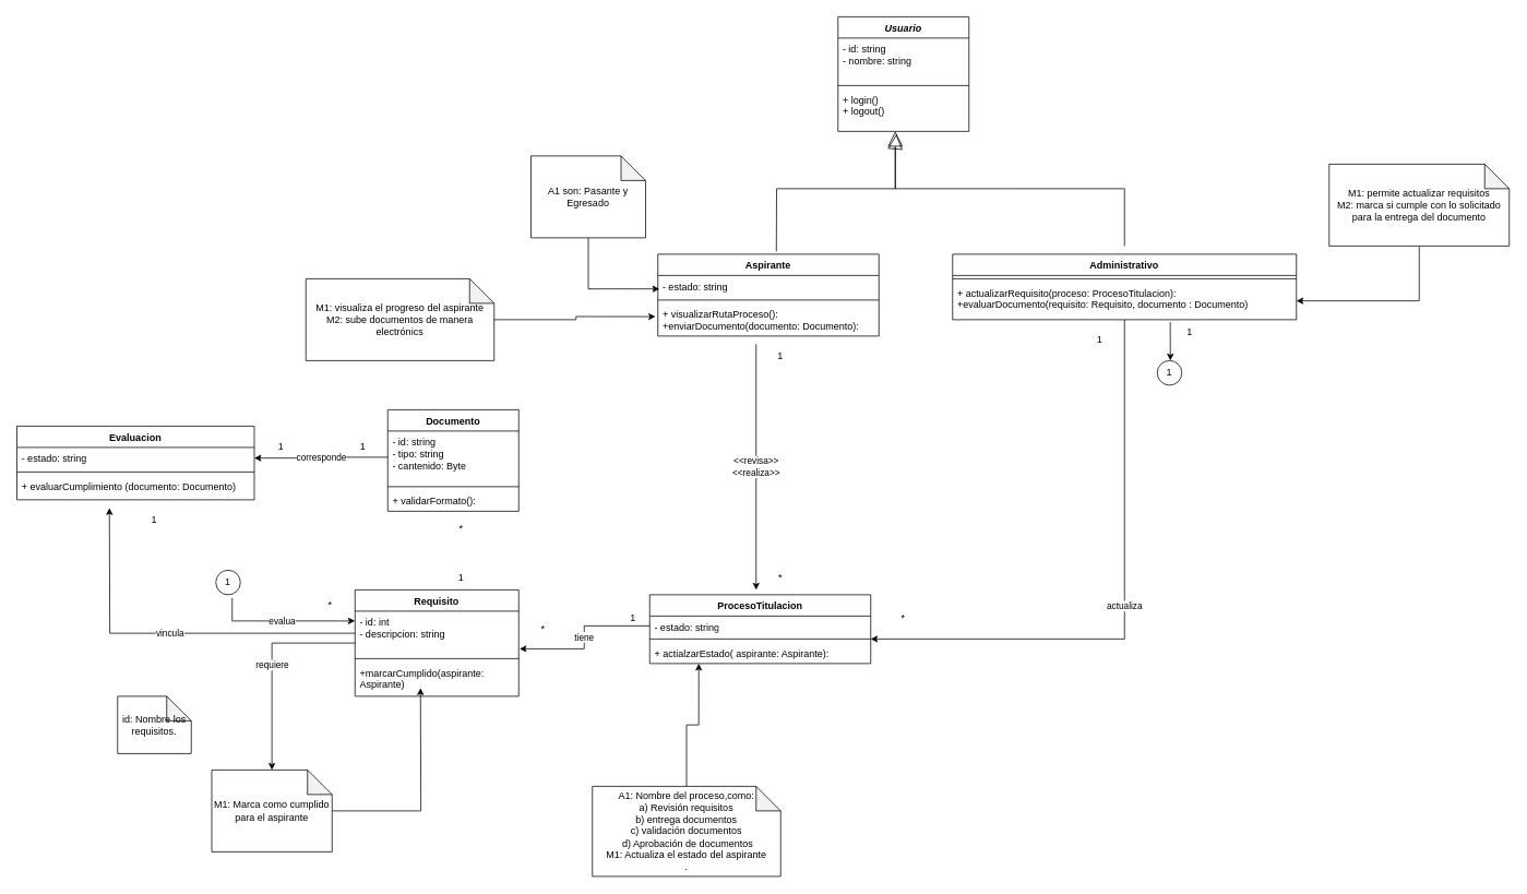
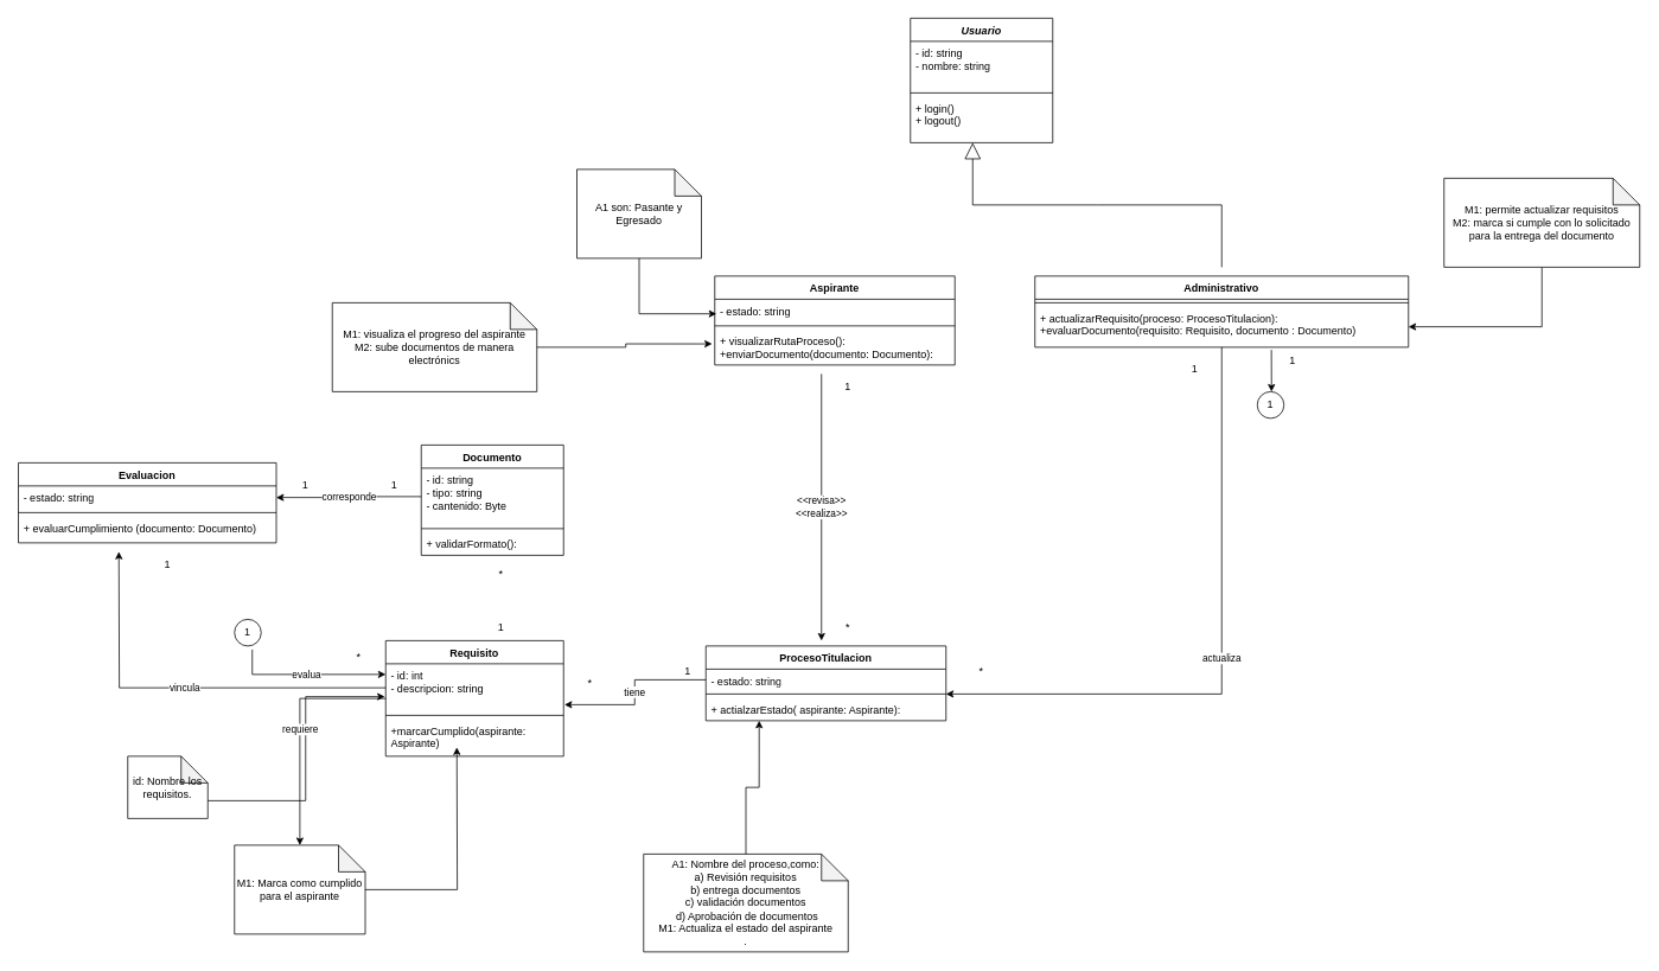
  <mxCell id="0" />
  <mxCell id="1" parent="0" />
  <mxCell id="2" value="&lt;i&gt;Usuario&lt;/i&gt;" style="swimlane;fontStyle=1;align=center;verticalAlign=top;childLayout=stackLayout;horizontal=1;startSize=26;horizontalStack=0;resizeParent=1;resizeParentMax=0;resizeLast=0;collapsible=1;marginBottom=0;whiteSpace=wrap;html=1;" parent="1" vertex="1"><mxGeometry x="1023" y="20" width="160" height="140" as="geometry" /></mxCell>
  <mxCell id="3" value="&lt;div&gt;- id: string&lt;/div&gt;&lt;div&gt;- nombre: string&lt;/div&gt;" style="text;strokeColor=none;fillColor=none;align=left;verticalAlign=top;spacingLeft=4;spacingRight=4;overflow=hidden;rotatable=0;points=[[0,0.5],[1,0.5]];portConstraint=eastwest;whiteSpace=wrap;html=1;" parent="2" vertex="1"><mxGeometry y="26" width="160" height="54" as="geometry" /></mxCell>
  <mxCell id="4" value="" style="line;strokeWidth=1;fillColor=none;align=left;verticalAlign=middle;spacingTop=-1;spacingLeft=3;spacingRight=3;rotatable=0;labelPosition=right;points=[];portConstraint=eastwest;strokeColor=inherit;" parent="2" vertex="1"><mxGeometry y="80" width="160" height="8" as="geometry" /></mxCell>
  <mxCell id="5" value="&lt;div&gt;+ login()&lt;/div&gt;&lt;div&gt;+ logout()&lt;br&gt;&lt;/div&gt;" style="text;strokeColor=none;fillColor=none;align=left;verticalAlign=top;spacingLeft=4;spacingRight=4;overflow=hidden;rotatable=0;points=[[0,0.5],[1,0.5]];portConstraint=eastwest;whiteSpace=wrap;html=1;" parent="2" vertex="1"><mxGeometry y="88" width="160" height="52" as="geometry" /></mxCell>
  <mxCell id="6" value="Aspirante" style="swimlane;fontStyle=1;align=center;verticalAlign=top;childLayout=stackLayout;horizontal=1;startSize=26;horizontalStack=0;resizeParent=1;resizeParentMax=0;resizeLast=0;collapsible=1;marginBottom=0;whiteSpace=wrap;html=1;" parent="1" vertex="1"><mxGeometry x="803" y="310" width="270" height="100" as="geometry" /></mxCell>
  <mxCell id="7" value="- estado: string" style="text;strokeColor=none;fillColor=none;align=left;verticalAlign=top;spacingLeft=4;spacingRight=4;overflow=hidden;rotatable=0;points=[[0,0.5],[1,0.5]];portConstraint=eastwest;whiteSpace=wrap;html=1;" parent="6" vertex="1"><mxGeometry y="26" width="270" height="26" as="geometry" /></mxCell>
  <mxCell id="8" value="" style="line;strokeWidth=1;fillColor=none;align=left;verticalAlign=middle;spacingTop=-1;spacingLeft=3;spacingRight=3;rotatable=0;labelPosition=right;points=[];portConstraint=eastwest;strokeColor=inherit;" parent="6" vertex="1"><mxGeometry y="52" width="270" height="8" as="geometry" /></mxCell>
  <mxCell id="9" value="&lt;div&gt;+ visualizarRutaProceso():&lt;/div&gt;&lt;div&gt;+enviarDocumento(documento: Documento):&lt;br&gt;&lt;/div&gt;" style="text;strokeColor=none;fillColor=none;align=left;verticalAlign=top;spacingLeft=4;spacingRight=4;overflow=hidden;rotatable=0;points=[[0,0.5],[1,0.5]];portConstraint=eastwest;whiteSpace=wrap;html=1;" parent="6" vertex="1"><mxGeometry y="60" width="270" height="40" as="geometry" /></mxCell>
  <mxCell id="10" value="Administrativo" style="swimlane;fontStyle=1;align=center;verticalAlign=top;childLayout=stackLayout;horizontal=1;startSize=26;horizontalStack=0;resizeParent=1;resizeParentMax=0;resizeLast=0;collapsible=1;marginBottom=0;whiteSpace=wrap;html=1;" parent="1" vertex="1"><mxGeometry x="1163" y="310" width="420" height="80" as="geometry" /></mxCell>
  <mxCell id="11" value="" style="line;strokeWidth=1;fillColor=none;align=left;verticalAlign=middle;spacingTop=-1;spacingLeft=3;spacingRight=3;rotatable=0;labelPosition=right;points=[];portConstraint=eastwest;strokeColor=inherit;" parent="10" vertex="1"><mxGeometry y="26" width="420" height="8" as="geometry" /></mxCell>
  <mxCell id="12" value="&lt;div&gt;+ actualizarRequisito(proceso: ProcesoTitulacion):&lt;/div&gt;&lt;div&gt;+evaluarDocumento(requisito: Requisito, documento : Documento)&lt;br&gt;&lt;/div&gt;" style="text;strokeColor=none;fillColor=none;align=left;verticalAlign=top;spacingLeft=4;spacingRight=4;overflow=hidden;rotatable=0;points=[[0,0.5],[1,0.5]];portConstraint=eastwest;whiteSpace=wrap;html=1;" parent="10" vertex="1"><mxGeometry y="34" width="420" height="46" as="geometry" /></mxCell>
  <mxCell id="13" style="edgeStyle=orthogonalEdgeStyle;rounded=0;orthogonalLoop=1;jettySize=auto;html=1;entryX=1;entryY=0.5;entryDx=0;entryDy=0;" parent="1" source="14" target="12" edge="1"><mxGeometry relative="1" as="geometry" /></mxCell>
  <mxCell id="14" value="&lt;div&gt;M1: permite actualizar requisitos&lt;/div&gt;&lt;div&gt;M2: marca si cumple con lo solicitado para la entrega del documento&lt;br&gt;&lt;/div&gt;" style="shape=note;whiteSpace=wrap;html=1;backgroundOutline=1;darkOpacity=0.05;" parent="1" vertex="1"><mxGeometry x="1623" y="200" width="220" height="100" as="geometry" /></mxCell>
  <mxCell id="15" value="A1 son: Pasante y Egresado" style="shape=note;whiteSpace=wrap;html=1;backgroundOutline=1;darkOpacity=0.05;" parent="1" vertex="1"><mxGeometry x="648" y="190" width="140" height="100" as="geometry" /></mxCell>
  <mxCell id="16" style="edgeStyle=orthogonalEdgeStyle;rounded=0;orthogonalLoop=1;jettySize=auto;html=1;entryX=0.007;entryY=0.632;entryDx=0;entryDy=0;entryPerimeter=0;" parent="1" source="15" target="7" edge="1"><mxGeometry relative="1" as="geometry" /></mxCell>
  <mxCell id="17" value="&lt;div&gt;M1: visualiza el progreso del aspirante&lt;/div&gt;&lt;div&gt;M2: sube documentos de manera electrónics&lt;br&gt;&lt;/div&gt;" style="shape=note;whiteSpace=wrap;html=1;backgroundOutline=1;darkOpacity=0.05;" parent="1" vertex="1"><mxGeometry x="373" y="340" width="230" height="100" as="geometry" /></mxCell>
  <mxCell id="18" style="edgeStyle=orthogonalEdgeStyle;rounded=0;orthogonalLoop=1;jettySize=auto;html=1;entryX=-0.011;entryY=0.406;entryDx=0;entryDy=0;entryPerimeter=0;" parent="1" source="17" target="9" edge="1"><mxGeometry relative="1" as="geometry" /></mxCell>
  <mxCell id="19" value="" style="endArrow=block;endSize=16;endFill=0;html=1;rounded=0;exitX=0.5;exitY=0;exitDx=0;exitDy=0;" parent="1" edge="1"><mxGeometry width="160" relative="1" as="geometry"><mxPoint x="1373" y="300" as="sourcePoint" /><mxPoint x="1093" y="160" as="targetPoint" /><Array as="points"><mxPoint x="1373" y="230" /><mxPoint x="1233" y="230" /><mxPoint x="1093" y="230" /></Array></mxGeometry></mxCell>
- <mxCell id="20" value="" style="endArrow=block;endSize=16;endFill=0;html=1;rounded=0;exitX=0.536;exitY=-0.033;exitDx=0;exitDy=0;exitPerimeter=0;entryX=0.446;entryY=1.064;entryDx=0;entryDy=0;entryPerimeter=0;" parent="1" source="6" target="5" edge="1"><mxGeometry width="160" relative="1" as="geometry"><mxPoint x="1203" y="230" as="sourcePoint" /><mxPoint x="1363" y="230" as="targetPoint" /><Array as="points"><mxPoint x="948" y="230" /><mxPoint x="1093" y="230" /><mxPoint x="1093" y="180" /></Array></mxGeometry></mxCell>
  <mxCell id="21" value="ProcesoTitulacion" style="swimlane;fontStyle=1;align=center;verticalAlign=top;childLayout=stackLayout;horizontal=1;startSize=26;horizontalStack=0;resizeParent=1;resizeParentMax=0;resizeLast=0;collapsible=1;marginBottom=0;whiteSpace=wrap;html=1;" parent="1" vertex="1"><mxGeometry x="793" y="726" width="270" height="84" as="geometry" /></mxCell>
  <mxCell id="22" value="&lt;div&gt;- estado: string&lt;br&gt;&lt;/div&gt;" style="text;strokeColor=none;fillColor=none;align=left;verticalAlign=top;spacingLeft=4;spacingRight=4;overflow=hidden;rotatable=0;points=[[0,0.5],[1,0.5]];portConstraint=eastwest;whiteSpace=wrap;html=1;" parent="21" vertex="1"><mxGeometry y="26" width="270" height="24" as="geometry" /></mxCell>
  <mxCell id="23" value="" style="line;strokeWidth=1;fillColor=none;align=left;verticalAlign=middle;spacingTop=-1;spacingLeft=3;spacingRight=3;rotatable=0;labelPosition=right;points=[];portConstraint=eastwest;strokeColor=inherit;" parent="21" vertex="1"><mxGeometry y="50" width="270" height="8" as="geometry" /></mxCell>
  <mxCell id="24" value="+ actialzarEstado( aspirante: Aspirante):" style="text;strokeColor=none;fillColor=none;align=left;verticalAlign=top;spacingLeft=4;spacingRight=4;overflow=hidden;rotatable=0;points=[[0,0.5],[1,0.5]];portConstraint=eastwest;whiteSpace=wrap;html=1;" parent="21" vertex="1"><mxGeometry y="58" width="270" height="26" as="geometry" /></mxCell>
  <mxCell id="25" value="Requisito" style="swimlane;fontStyle=1;align=center;verticalAlign=top;childLayout=stackLayout;horizontal=1;startSize=26;horizontalStack=0;resizeParent=1;resizeParentMax=0;resizeLast=0;collapsible=1;marginBottom=0;whiteSpace=wrap;html=1;" parent="1" vertex="1"><mxGeometry x="433" y="720" width="200" height="130" as="geometry" /></mxCell>
  <mxCell id="26" value="vincula" style="edgeStyle=orthogonalEdgeStyle;rounded=0;orthogonalLoop=1;jettySize=auto;html=1;" edge="1" parent="25" source="27"><mxGeometry relative="1" as="geometry"><mxPoint x="-300" y="-100" as="targetPoint" /></mxGeometry></mxCell>
  <mxCell id="27" value="&lt;div&gt;- id: int&lt;br&gt;&lt;/div&gt;&lt;div&gt;- descripcion: string&lt;br&gt;&lt;/div&gt;" style="text;strokeColor=none;fillColor=none;align=left;verticalAlign=top;spacingLeft=4;spacingRight=4;overflow=hidden;rotatable=0;points=[[0,0.5],[1,0.5]];portConstraint=eastwest;whiteSpace=wrap;html=1;" parent="25" vertex="1"><mxGeometry y="26" width="200" height="54" as="geometry" /></mxCell>
  <mxCell id="28" value="" style="line;strokeWidth=1;fillColor=none;align=left;verticalAlign=middle;spacingTop=-1;spacingLeft=3;spacingRight=3;rotatable=0;labelPosition=right;points=[];portConstraint=eastwest;strokeColor=inherit;" parent="25" vertex="1"><mxGeometry y="80" width="200" height="8" as="geometry" /></mxCell>
  <mxCell id="29" value="+marcarCumplido(aspirante: Aspirante)" style="text;strokeColor=none;fillColor=none;align=left;verticalAlign=top;spacingLeft=4;spacingRight=4;overflow=hidden;rotatable=0;points=[[0,0.5],[1,0.5]];portConstraint=eastwest;whiteSpace=wrap;html=1;" parent="25" vertex="1"><mxGeometry y="88" width="200" height="42" as="geometry" /></mxCell>
  <mxCell id="30" value="Documento" style="swimlane;fontStyle=1;align=center;verticalAlign=top;childLayout=stackLayout;horizontal=1;startSize=26;horizontalStack=0;resizeParent=1;resizeParentMax=0;resizeLast=0;collapsible=1;marginBottom=0;whiteSpace=wrap;html=1;" parent="1" vertex="1"><mxGeometry x="473" y="500" width="160" height="124" as="geometry" /></mxCell>
  <mxCell id="31" value="&lt;div&gt;- id: string&lt;/div&gt;&lt;div&gt;- tipo: string&lt;/div&gt;&lt;div&gt;- cantenido: Byte&lt;br&gt;&lt;/div&gt;" style="text;strokeColor=none;fillColor=none;align=left;verticalAlign=top;spacingLeft=4;spacingRight=4;overflow=hidden;rotatable=0;points=[[0,0.5],[1,0.5]];portConstraint=eastwest;whiteSpace=wrap;html=1;" parent="30" vertex="1"><mxGeometry y="26" width="160" height="64" as="geometry" /></mxCell>
  <mxCell id="32" value="" style="line;strokeWidth=1;fillColor=none;align=left;verticalAlign=middle;spacingTop=-1;spacingLeft=3;spacingRight=3;rotatable=0;labelPosition=right;points=[];portConstraint=eastwest;strokeColor=inherit;" parent="30" vertex="1"><mxGeometry y="90" width="160" height="8" as="geometry" /></mxCell>
  <mxCell id="33" value="+ validarFormato():" style="text;strokeColor=none;fillColor=none;align=left;verticalAlign=top;spacingLeft=4;spacingRight=4;overflow=hidden;rotatable=0;points=[[0,0.5],[1,0.5]];portConstraint=eastwest;whiteSpace=wrap;html=1;" parent="30" vertex="1"><mxGeometry y="98" width="160" height="26" as="geometry" /></mxCell>
  <mxCell id="34" value="1" style="text;html=1;align=center;verticalAlign=middle;whiteSpace=wrap;rounded=0;" parent="1" vertex="1"><mxGeometry x="923" y="420" width="60" height="30" as="geometry" /></mxCell>
  <mxCell id="35" value="*" style="text;html=1;align=center;verticalAlign=middle;whiteSpace=wrap;rounded=0;" parent="1" vertex="1"><mxGeometry x="923" y="690" width="60" height="30" as="geometry" /></mxCell>
  <mxCell id="36" value="1" style="text;html=1;align=center;verticalAlign=middle;whiteSpace=wrap;rounded=0;" parent="1" vertex="1"><mxGeometry x="743" y="740" width="60" height="30" as="geometry" /></mxCell>
  <mxCell id="37" value="*" style="text;html=1;align=center;verticalAlign=middle;whiteSpace=wrap;rounded=0;" parent="1" vertex="1"><mxGeometry x="633" y="753" width="60" height="30" as="geometry" /></mxCell>
  <mxCell id="38" value="1" style="text;html=1;align=center;verticalAlign=middle;whiteSpace=wrap;rounded=0;" parent="1" vertex="1"><mxGeometry x="533" y="690" width="60" height="30" as="geometry" /></mxCell>
  <mxCell id="39" value="*" style="text;html=1;align=center;verticalAlign=middle;whiteSpace=wrap;rounded=0;" parent="1" vertex="1"><mxGeometry x="533" y="630" width="60" height="30" as="geometry" /></mxCell>
  <mxCell id="40" value="1" style="ellipse;whiteSpace=wrap;html=1;" parent="1" vertex="1"><mxGeometry x="1413" y="440" width="30" height="30" as="geometry" /></mxCell>
  <mxCell id="41" value="1" style="ellipse;whiteSpace=wrap;html=1;" parent="1" vertex="1"><mxGeometry x="263" y="696" width="30" height="30" as="geometry" /></mxCell>
  <mxCell id="42" value="&lt;div&gt;id: Nombre los requisitos.&lt;/div&gt;" style="shape=note;whiteSpace=wrap;html=1;backgroundOutline=1;darkOpacity=0.05;" parent="1" vertex="1"><mxGeometry x="143" y="850" width="90" height="70" as="geometry" /></mxCell>
+ <mxCell id="43" style="edgeStyle=orthogonalEdgeStyle;rounded=0;orthogonalLoop=1;jettySize=auto;html=1;entryX=-0.005;entryY=0.685;entryDx=0;entryDy=0;entryPerimeter=0;" parent="1" source="42" target="27" edge="1"><mxGeometry relative="1" as="geometry"><Array as="points"><mxPoint x="343" y="900" /><mxPoint x="343" y="783" /></Array></mxGeometry></mxCell>
  <mxCell id="44" style="edgeStyle=orthogonalEdgeStyle;rounded=0;orthogonalLoop=1;jettySize=auto;html=1;" parent="1" source="45" edge="1"><mxGeometry relative="1" as="geometry"><mxPoint x="513" y="840" as="targetPoint" /></mxGeometry></mxCell>
- <mxCell id="45" value="M1: Marca como cumplido para el aspirante" style="shape=note;whiteSpace=wrap;html=1;backgroundOutline=1;darkOpacity=0.05;" parent="1" vertex="1"><mxGeometry x="258" y="940" width="147" height="100" as="geometry" /></mxCell>
+ <mxCell id="45" value="M1: Marca como cumplido para el aspirante" style="shape=note;whiteSpace=wrap;html=1;backgroundOutline=1;darkOpacity=0.05;" parent="1" vertex="1"><mxGeometry x="263" y="950" width="147" height="100" as="geometry" /></mxCell>
  <mxCell id="46" value="&lt;div&gt;A1: Nombre del proceso,como:&lt;/div&gt;&lt;div&gt;&lt;div&gt;a) Revisión requisitos&lt;/div&gt;&lt;div&gt;b) entrega documentos&lt;/div&gt;&lt;div&gt;c) validación documentos&lt;/div&gt;&lt;div&gt;&amp;nbsp;d) Aprobación de documentos&lt;/div&gt;&lt;/div&gt;&lt;div&gt;M1: Actualiza el estado del aspirante&lt;br&gt;&lt;/div&gt;&lt;div&gt;. &lt;br&gt;&lt;/div&gt;" style="shape=note;whiteSpace=wrap;html=1;backgroundOutline=1;darkOpacity=0.05;" parent="1" vertex="1"><mxGeometry y="960" width="230" height="110" as="geometry" x="723" /></mxCell>
  <mxCell id="47" style="edgeStyle=orthogonalEdgeStyle;rounded=0;orthogonalLoop=1;jettySize=auto;html=1;entryX=0.222;entryY=1;entryDx=0;entryDy=0;entryPerimeter=0;" parent="1" source="46" target="24" edge="1"><mxGeometry relative="1" as="geometry" /></mxCell>
  <mxCell id="48" value="Evaluacion" style="swimlane;fontStyle=1;align=center;verticalAlign=top;childLayout=stackLayout;horizontal=1;startSize=26;horizontalStack=0;resizeParent=1;resizeParentMax=0;resizeLast=0;collapsible=1;marginBottom=0;whiteSpace=wrap;html=1;" parent="1" vertex="1"><mxGeometry x="20" y="520" width="290" height="90" as="geometry" /></mxCell>
  <mxCell id="49" value="- estado: string" style="text;strokeColor=none;fillColor=none;align=left;verticalAlign=top;spacingLeft=4;spacingRight=4;overflow=hidden;rotatable=0;points=[[0,0.5],[1,0.5]];portConstraint=eastwest;whiteSpace=wrap;html=1;" parent="48" vertex="1"><mxGeometry y="26" width="290" height="26" as="geometry" /></mxCell>
  <mxCell id="50" value="" style="line;strokeWidth=1;fillColor=none;align=left;verticalAlign=middle;spacingTop=-1;spacingLeft=3;spacingRight=3;rotatable=0;labelPosition=right;points=[];portConstraint=eastwest;strokeColor=inherit;" parent="48" vertex="1"><mxGeometry y="52" width="290" height="8" as="geometry" /></mxCell>
  <mxCell id="51" value="+ evaluarCumplimiento (documento: Documento)" style="text;strokeColor=none;fillColor=none;align=left;verticalAlign=top;spacingLeft=4;spacingRight=4;overflow=hidden;rotatable=0;points=[[0,0.5],[1,0.5]];portConstraint=eastwest;whiteSpace=wrap;html=1;" parent="48" vertex="1"><mxGeometry y="60" width="290" height="30" as="geometry" /></mxCell>
  <mxCell id="52" value="1" style="text;html=1;align=center;verticalAlign=middle;whiteSpace=wrap;rounded=0;" parent="1" vertex="1"><mxGeometry x="158" y="620" width="60" height="30" as="geometry" /></mxCell>
  <mxCell id="53" value="1" style="text;html=1;align=center;verticalAlign=middle;whiteSpace=wrap;rounded=0;" parent="1" vertex="1"><mxGeometry x="313" y="530" width="60" height="30" as="geometry" /></mxCell>
  <mxCell id="54" value="1" style="text;html=1;align=center;verticalAlign=middle;whiteSpace=wrap;rounded=0;" parent="1" vertex="1"><mxGeometry x="413" y="530" width="60" height="30" as="geometry" /></mxCell>
  <mxCell id="55" value="&lt;div&gt;&amp;lt;&amp;lt;revisa&amp;gt;&amp;gt;&lt;/div&gt;&lt;div&gt;&amp;lt;&amp;lt;realiza&amp;gt;&amp;gt;&lt;br&gt;&lt;/div&gt;" style="endArrow=classic;html=1;rounded=0;exitX=0;exitY=0;exitDx=0;exitDy=0;entryX=0;entryY=1;entryDx=0;entryDy=0;" edge="1" parent="1" source="34" target="35"><mxGeometry width="50" height="50" relative="1" as="geometry"><mxPoint x="924.94" y="408.5" as="sourcePoint" /><mxPoint x="931.06" y="715.5" as="targetPoint" /></mxGeometry></mxCell>
  <mxCell id="56" value="requiere" style="edgeStyle=orthogonalEdgeStyle;rounded=0;orthogonalLoop=1;jettySize=auto;html=1;" edge="1" parent="1" source="25" target="45"><mxGeometry relative="1" as="geometry" /></mxCell>
  <mxCell id="57" value="corresponde" style="edgeStyle=orthogonalEdgeStyle;rounded=0;orthogonalLoop=1;jettySize=auto;html=1;" edge="1" parent="1" source="31" target="49"><mxGeometry relative="1" as="geometry" /></mxCell>
  <mxCell id="58" value="actualiza" style="edgeStyle=orthogonalEdgeStyle;rounded=0;orthogonalLoop=1;jettySize=auto;html=1;entryX=1;entryY=1.167;entryDx=0;entryDy=0;entryPerimeter=0;" edge="1" parent="1" source="10" target="22"><mxGeometry relative="1" as="geometry" /></mxCell>
  <mxCell id="59" value="" style="endArrow=classic;html=1;rounded=0;exitX=0.633;exitY=1.065;exitDx=0;exitDy=0;exitPerimeter=0;" edge="1" parent="1" source="12"><mxGeometry width="50" height="50" relative="1" as="geometry"><mxPoint x="1053" y="670" as="sourcePoint" /><mxPoint x="1429" y="440" as="targetPoint" /></mxGeometry></mxCell>
  <mxCell id="60" value="tiene" style="edgeStyle=orthogonalEdgeStyle;rounded=0;orthogonalLoop=1;jettySize=auto;html=1;entryX=1.005;entryY=0.852;entryDx=0;entryDy=0;entryPerimeter=0;" edge="1" parent="1" source="22" target="27"><mxGeometry relative="1" as="geometry" /></mxCell>
  <mxCell id="61" value="evalua" style="endArrow=classic;html=1;rounded=0;entryX=0;entryY=0.222;entryDx=0;entryDy=0;entryPerimeter=0;" edge="1" parent="1" target="27"><mxGeometry width="50" height="50" relative="1" as="geometry"><mxPoint x="283" y="730" as="sourcePoint" /><mxPoint x="483" y="710" as="targetPoint" /><Array as="points"><mxPoint x="283" y="758" /></Array></mxGeometry></mxCell>
  <mxCell id="62" value="1" style="text;html=1;align=center;verticalAlign=middle;whiteSpace=wrap;rounded=0;" vertex="1" parent="1"><mxGeometry x="1313" y="400" width="60" height="30" as="geometry" /></mxCell>
  <mxCell id="63" value="*" style="text;html=1;align=center;verticalAlign=middle;whiteSpace=wrap;rounded=0;" vertex="1" parent="1"><mxGeometry x="1073" y="740" width="60" height="30" as="geometry" /></mxCell>
  <mxCell id="64" value="1" style="text;html=1;align=center;verticalAlign=middle;whiteSpace=wrap;rounded=0;" vertex="1" parent="1"><mxGeometry x="1423" y="390" width="60" height="30" as="geometry" /></mxCell>
  <mxCell id="65" value="*" style="text;html=1;align=center;verticalAlign=middle;whiteSpace=wrap;rounded=0;" vertex="1" parent="1"><mxGeometry x="383" y="723" width="40" height="30" as="geometry" /></mxCell>
